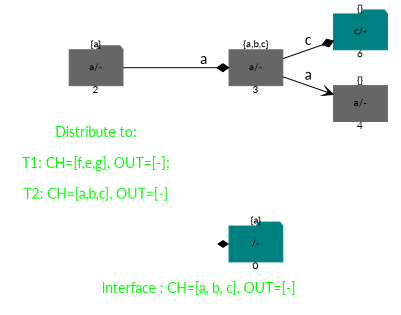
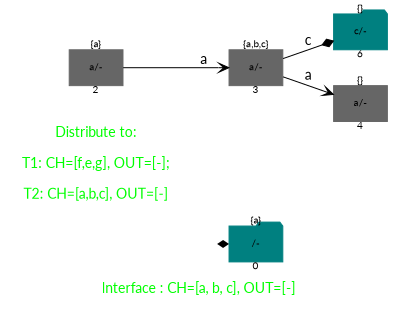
  digraph {
    fontcolor=green
    fontname=Lato
    fontsize=14
    label="\nInterface : CH=[a, b, c], OUT=[-] "
    nodesep=0.5
    rankdir=LR
    ranksep=0.6
    node [fixedsize=true fontname=Lato fontsize=10 shape=box style=filled color=gray40]
    edge [arrowhead=diamond fontname=Lato]
    init [shape=point style=invis color=""]
    n2 [color=teal label="{a}\n\n/-\n\n0" shape=folder]
    n3 [color=purple fixedsize=false fontcolor=green fontsize=14 label="Distribute to:\n\nT1: CH=[f,e,g], OUT=[-];\n\nT2: CH=[a,b,c], OUT=[-]" peripheries=0 style=""]
-   n4 [label="{a}\n\na/-\n\n2" shape=folder]
+   n4 [label="{a}\n\na/-\n\n2"]
    n5 [label="{a,b,c}\n\na/-\n\n3"]
    n6 [color=teal label="{}\n\nc/-\n\n6" shape=folder]
    n7 [label="{}\n\na/-\n\n4"]
    init -> n2 [penwidth=0]
-   n4 -> n5 [label=a]
+   n4 -> n5 [arrowhead=vee label=a]
    n5 -> n6 [label=c]
    n5 -> n7 [arrowhead=vee label=a]
  }
